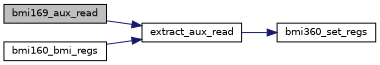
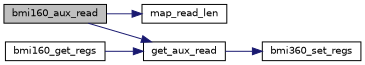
  digraph {
    rankdir=LR
    node [color=black fillcolor=white fontname=Helvetica fontsize=10 shape=record style=filled]
    edge [color=midnightblue fontname=Helvetica fontsize=10 labelfontname=Helvetica labelfontsize=10 style=solid]
-   n1 [fillcolor=grey75 fontcolor=black height=0.2 label=bmi169_aux_read width=0.4]
-   n3 [height=0.2 label=extract_aux_read width=0.4]
+   n1 [fillcolor=grey75 fontcolor=black height=0.2 label=bmi160_aux_read width=0.4]
+   n2 [height=0.2 label=map_read_len width=0.4]
+   n3 [height=0.2 label=get_aux_read width=0.4]
    n4 [height=0.2 label=bmi360_set_regs width=0.4]
-   n5 [height=0.2 label=bmi160_bmi_regs width=0.4]
+   n5 [height=0.2 label=bmi160_get_regs width=0.4]
+   n1 -> n2
    n1 -> n3
    n3 -> n4
    n5 -> n3
  }
